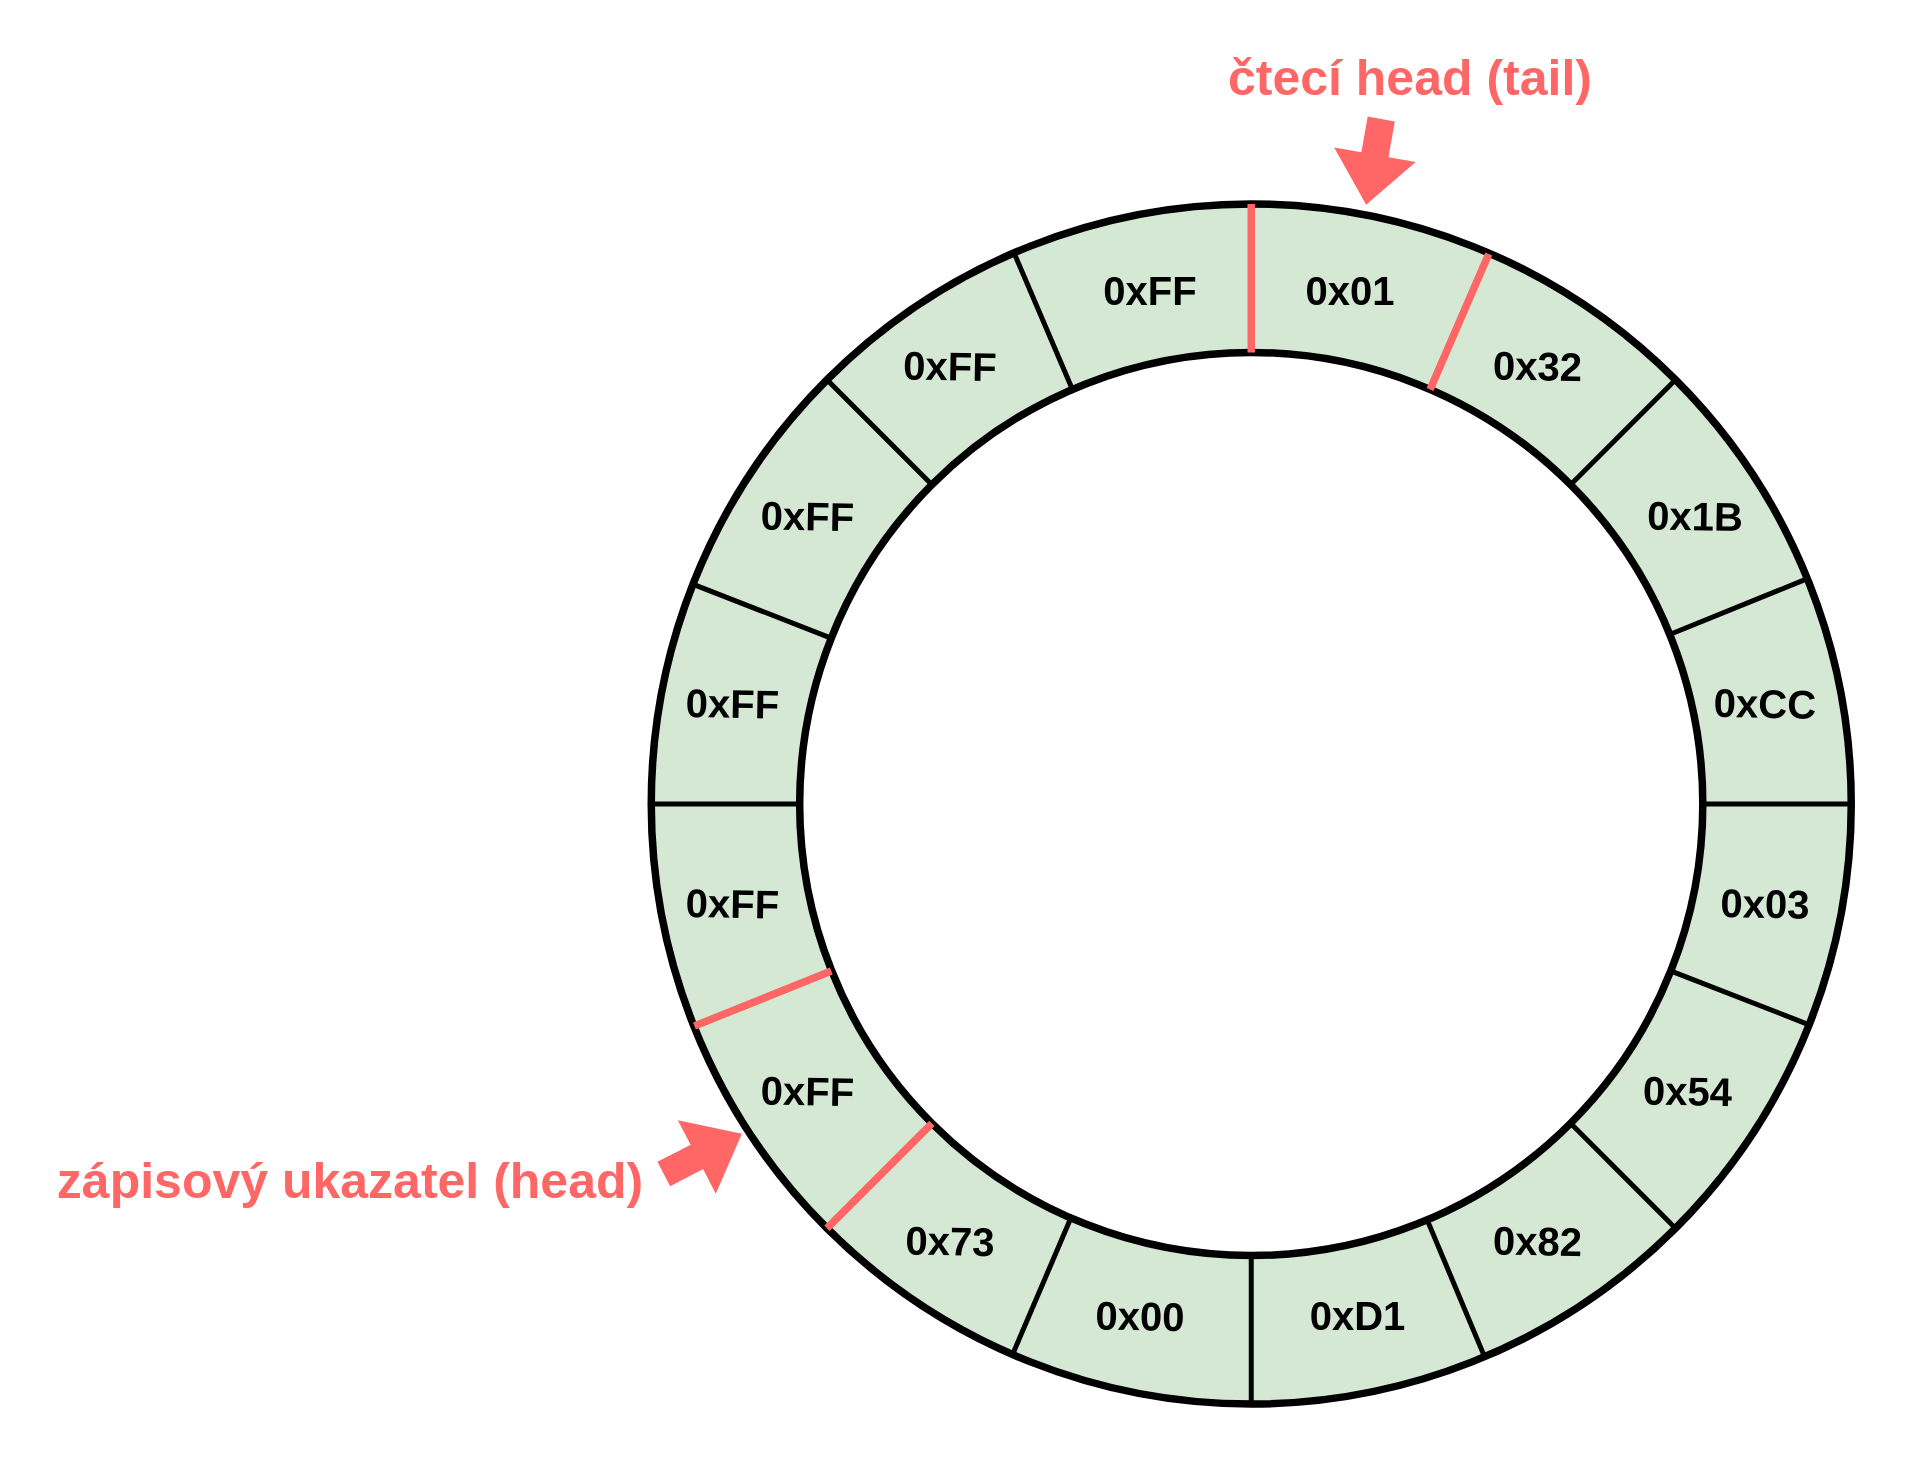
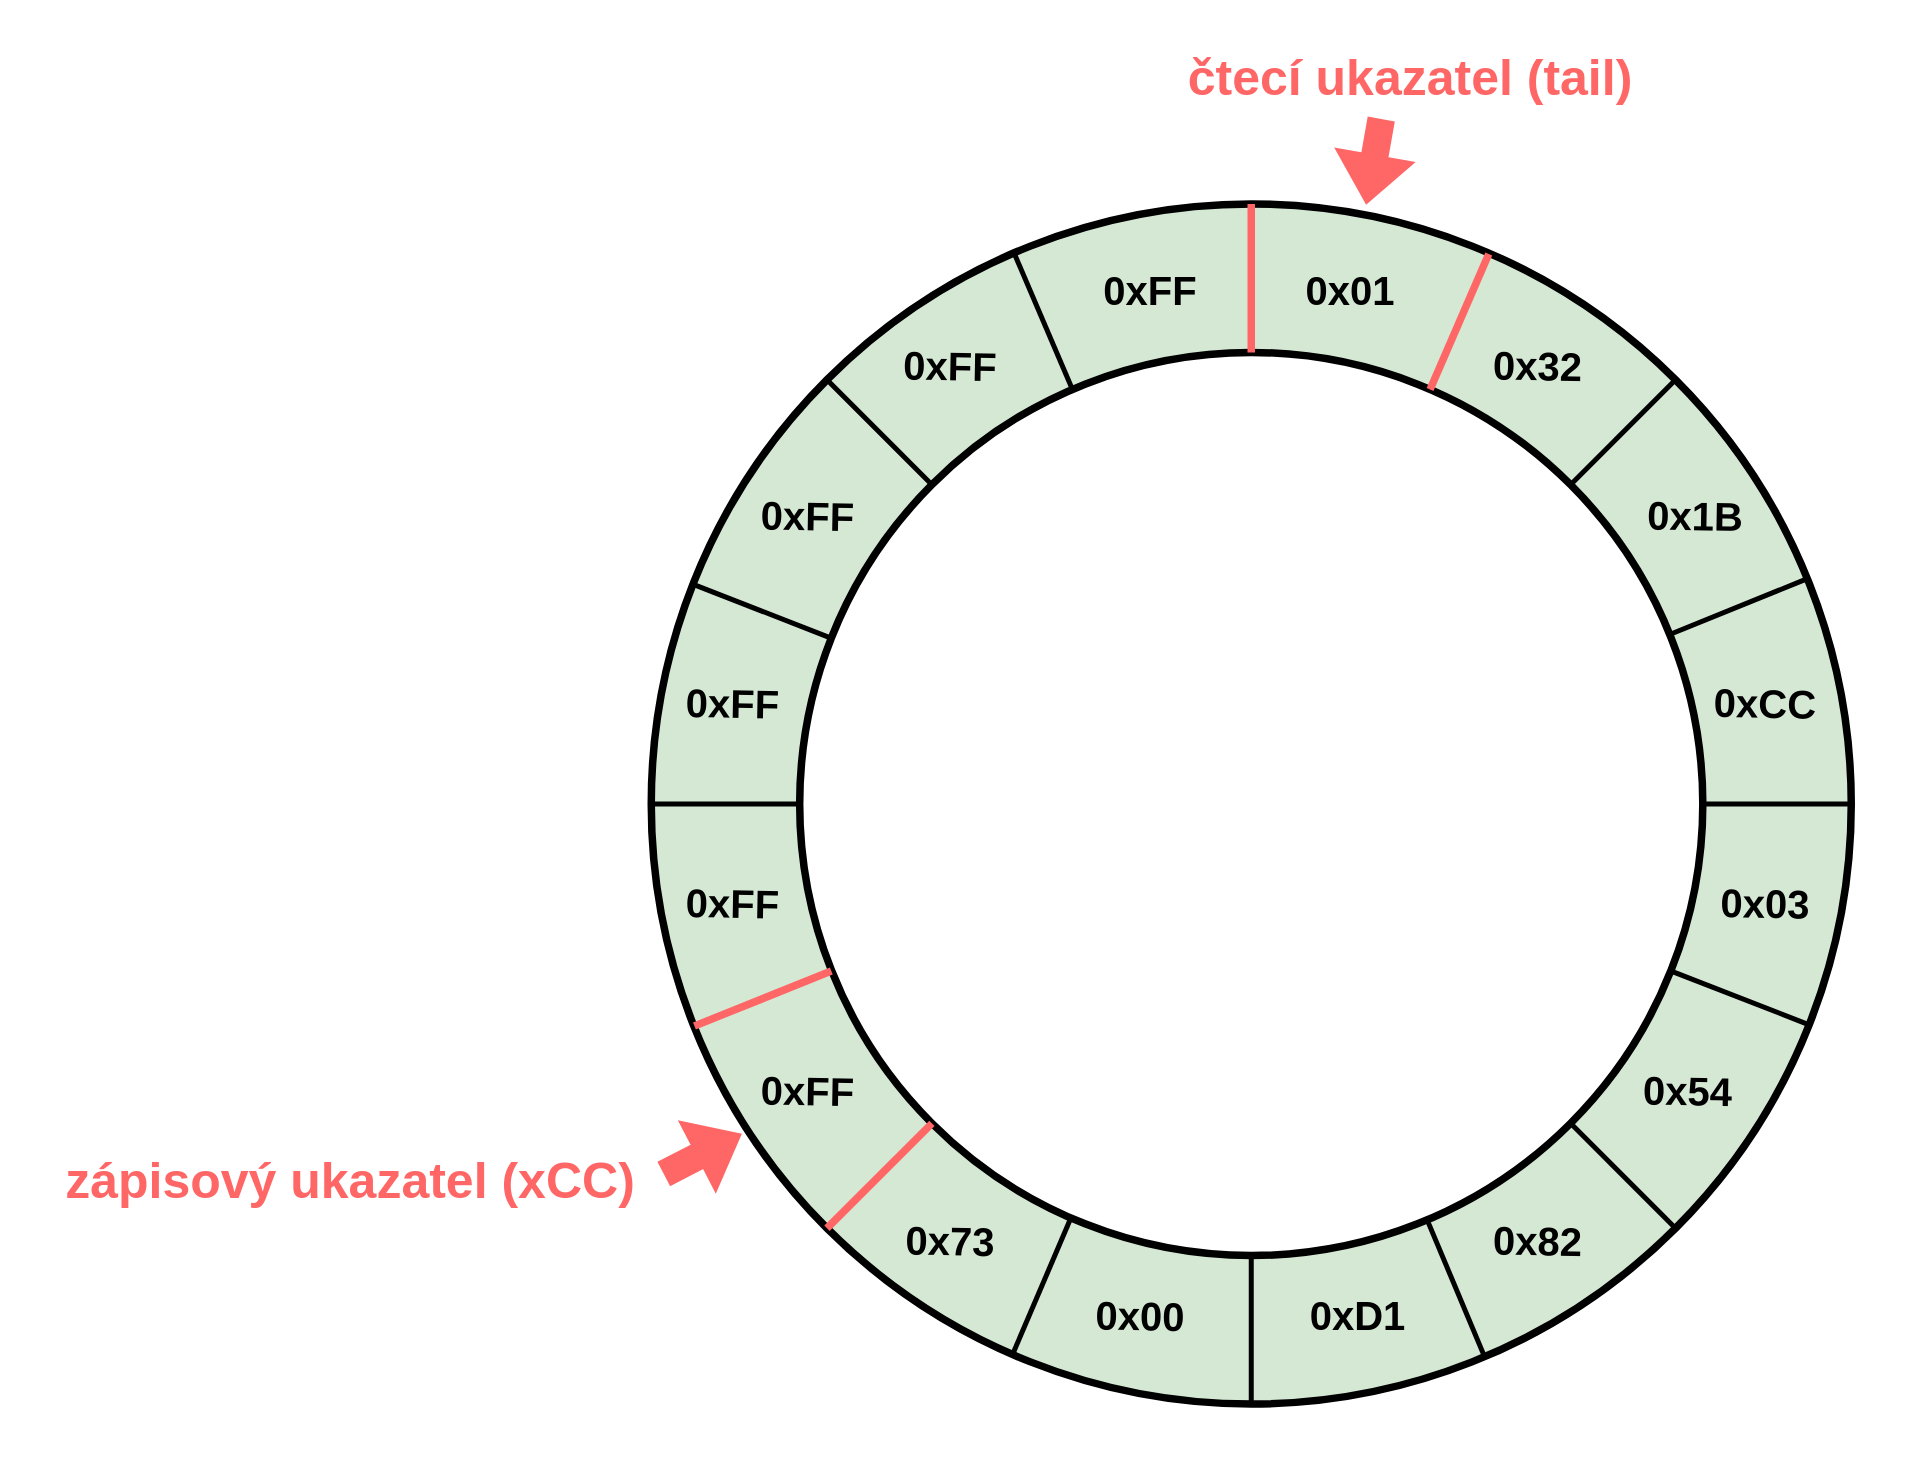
  <mxCell id="0" />
  <mxCell id="1" parent="0" />
  <mxCell id="2" value="" style="ellipse;whiteSpace=wrap;html=1;aspect=fixed;strokeWidth=3;fillColor=#d5e8d4;strokeColor=#000000;" parent="1" vertex="1"><mxGeometry x="260" y="81" width="480" height="480" as="geometry" /></mxCell>
  <mxCell id="3" value="" style="ellipse;whiteSpace=wrap;html=1;aspect=fixed;strokeWidth=3;" parent="1" vertex="1"><mxGeometry x="319.38" y="140.38" width="361.25" height="361.25" as="geometry" /></mxCell>
  <mxCell id="4" value="" style="endArrow=none;html=1;rounded=0;exitX=0.5;exitY=1;exitDx=0;exitDy=0;entryX=0.5;entryY=1;entryDx=0;entryDy=0;strokeWidth=2;" parent="1" source="2" target="3" edge="1"><mxGeometry width="50" height="50" relative="1" as="geometry"><mxPoint x="590" y="421" as="sourcePoint" /><mxPoint x="640" y="371" as="targetPoint" /></mxGeometry></mxCell>
  <mxCell id="5" value="" style="endArrow=none;html=1;rounded=0;entryX=0.5;entryY=0;entryDx=0;entryDy=0;exitX=0.5;exitY=0;exitDx=0;exitDy=0;strokeColor=#FF6666;strokeWidth=3;" parent="1" source="3" target="2" edge="1"><mxGeometry width="50" height="50" relative="1" as="geometry"><mxPoint x="570" y="431" as="sourcePoint" /><mxPoint x="620" y="381" as="targetPoint" /></mxGeometry></mxCell>
  <mxCell id="6" value="" style="endArrow=none;html=1;rounded=0;entryX=1;entryY=0.5;entryDx=0;entryDy=0;exitX=1;exitY=0.5;exitDx=0;exitDy=0;strokeWidth=2;" parent="1" source="3" target="2" edge="1"><mxGeometry width="50" height="50" relative="1" as="geometry"><mxPoint x="570" y="431" as="sourcePoint" /><mxPoint x="620" y="381" as="targetPoint" /></mxGeometry></mxCell>
  <mxCell id="7" value="" style="endArrow=none;html=1;rounded=0;exitX=0;exitY=0.5;exitDx=0;exitDy=0;entryX=0;entryY=0.5;entryDx=0;entryDy=0;strokeWidth=2;" parent="1" source="2" target="3" edge="1"><mxGeometry width="50" height="50" relative="1" as="geometry"><mxPoint x="570" y="431" as="sourcePoint" /><mxPoint x="620" y="381" as="targetPoint" /></mxGeometry></mxCell>
  <mxCell id="8" value="" style="endArrow=none;html=1;rounded=0;entryX=1;entryY=0;entryDx=0;entryDy=0;exitX=1;exitY=0;exitDx=0;exitDy=0;strokeWidth=2;" parent="1" source="3" target="2" edge="1"><mxGeometry width="50" height="50" relative="1" as="geometry"><mxPoint x="570" y="431" as="sourcePoint" /><mxPoint x="620" y="381" as="targetPoint" /></mxGeometry></mxCell>
  <mxCell id="9" value="" style="endArrow=none;html=1;rounded=0;exitX=0;exitY=1;exitDx=0;exitDy=0;entryX=0;entryY=1;entryDx=0;entryDy=0;strokeColor=#FF6666;strokeWidth=3;" parent="1" source="2" target="3" edge="1"><mxGeometry width="50" height="50" relative="1" as="geometry"><mxPoint x="570" y="431" as="sourcePoint" /><mxPoint x="620" y="381" as="targetPoint" /></mxGeometry></mxCell>
  <mxCell id="10" value="" style="endArrow=none;html=1;rounded=0;exitX=0;exitY=0;exitDx=0;exitDy=0;entryX=0;entryY=0;entryDx=0;entryDy=0;strokeWidth=2;" parent="1" source="2" target="3" edge="1"><mxGeometry width="50" height="50" relative="1" as="geometry"><mxPoint x="570" y="431" as="sourcePoint" /><mxPoint x="620" y="381" as="targetPoint" /></mxGeometry></mxCell>
  <mxCell id="11" value="" style="endArrow=none;html=1;rounded=0;exitX=1;exitY=1;exitDx=0;exitDy=0;entryX=1;entryY=1;entryDx=0;entryDy=0;strokeWidth=2;" parent="1" source="2" target="3" edge="1"><mxGeometry width="50" height="50" relative="1" as="geometry"><mxPoint x="570" y="431" as="sourcePoint" /><mxPoint x="620" y="381" as="targetPoint" /></mxGeometry></mxCell>
  <mxCell id="12" value="" style="endArrow=none;html=1;rounded=0;exitX=0.695;exitY=0.962;exitDx=0;exitDy=0;exitPerimeter=0;entryX=0.695;entryY=0.961;entryDx=0;entryDy=0;entryPerimeter=0;strokeWidth=2;" parent="1" source="2" target="3" edge="1"><mxGeometry width="50" height="50" relative="1" as="geometry"><mxPoint x="510" y="511" as="sourcePoint" /><mxPoint x="570" y="486" as="targetPoint" /></mxGeometry></mxCell>
  <mxCell id="13" value="" style="endArrow=none;html=1;rounded=0;entryX=0.302;entryY=0.04;entryDx=0;entryDy=0;entryPerimeter=0;exitX=0.302;exitY=0.041;exitDx=0;exitDy=0;exitPerimeter=0;strokeWidth=2;" parent="1" source="3" target="2" edge="1"><mxGeometry width="50" height="50" relative="1" as="geometry"><mxPoint x="370" y="161" as="sourcePoint" /><mxPoint x="420" y="111" as="targetPoint" /></mxGeometry></mxCell>
  <mxCell id="14" value="" style="endArrow=none;html=1;rounded=0;exitX=0.035;exitY=0.317;exitDx=0;exitDy=0;exitPerimeter=0;entryX=0.034;entryY=0.316;entryDx=0;entryDy=0;entryPerimeter=0;strokeWidth=2;" parent="1" source="2" target="3" edge="1"><mxGeometry width="50" height="50" relative="1" as="geometry"><mxPoint x="320" y="281" as="sourcePoint" /><mxPoint x="370" y="231" as="targetPoint" /></mxGeometry></mxCell>
  <mxCell id="15" value="" style="endArrow=none;html=1;rounded=0;exitX=0.965;exitY=0.685;exitDx=0;exitDy=0;exitPerimeter=0;entryX=0.965;entryY=0.684;entryDx=0;entryDy=0;entryPerimeter=0;strokeWidth=2;" parent="1" source="3" target="2" edge="1"><mxGeometry width="50" height="50" relative="1" as="geometry"><mxPoint x="660" y="421" as="sourcePoint" /><mxPoint x="710" y="371" as="targetPoint" /></mxGeometry></mxCell>
  <mxCell id="16" value="" style="endArrow=none;html=1;rounded=0;entryX=0.035;entryY=0.685;entryDx=0;entryDy=0;entryPerimeter=0;exitX=0.036;exitY=0.685;exitDx=0;exitDy=0;exitPerimeter=0;strokeColor=#FF6666;strokeWidth=3;" parent="1" source="2" target="3" edge="1"><mxGeometry width="50" height="50" relative="1" as="geometry"><mxPoint x="280" y="411" as="sourcePoint" /><mxPoint x="510" y="341" as="targetPoint" /></mxGeometry></mxCell>
  <mxCell id="17" value="" style="endArrow=none;html=1;rounded=0;entryX=0.964;entryY=0.312;entryDx=0;entryDy=0;entryPerimeter=0;exitX=0.964;exitY=0.312;exitDx=0;exitDy=0;exitPerimeter=0;strokeWidth=2;" parent="1" source="3" target="2" edge="1"><mxGeometry width="50" height="50" relative="1" as="geometry"><mxPoint x="680" y="271" as="sourcePoint" /><mxPoint x="720" y="231" as="targetPoint" /></mxGeometry></mxCell>
  <mxCell id="18" value="" style="endArrow=none;html=1;rounded=0;exitX=0.301;exitY=0.959;exitDx=0;exitDy=0;exitPerimeter=0;entryX=0.3;entryY=0.959;entryDx=0;entryDy=0;entryPerimeter=0;strokeWidth=2;" parent="1" source="2" target="3" edge="1"><mxGeometry width="50" height="50" relative="1" as="geometry"><mxPoint x="380" y="551" as="sourcePoint" /><mxPoint x="430" y="501" as="targetPoint" /></mxGeometry></mxCell>
  <mxCell id="19" value="" style="endArrow=none;html=1;rounded=0;exitX=0.698;exitY=0.041;exitDx=0;exitDy=0;exitPerimeter=0;strokeColor=#FF6666;strokeWidth=3;" parent="1" source="3" edge="1"><mxGeometry width="50" height="50" relative="1" as="geometry"><mxPoint x="570" y="151" as="sourcePoint" /><mxPoint x="595" y="101" as="targetPoint" /></mxGeometry></mxCell>
  <mxCell id="20" value="&lt;font style=&quot;font-size: 16px;&quot;&gt;&lt;b style=&quot;&quot;&gt;0x32&lt;/b&gt;&lt;/font&gt;" style="text;html=1;align=center;verticalAlign=middle;whiteSpace=wrap;rounded=0;rotation=1;" parent="1" vertex="1"><mxGeometry x="585" y="131" width="60" height="30" as="geometry" /></mxCell>
  <mxCell id="21" value="&lt;font style=&quot;font-size: 16px;&quot;&gt;&lt;b style=&quot;&quot;&gt;0x1B&lt;/b&gt;&lt;/font&gt;" style="text;html=1;align=center;verticalAlign=middle;whiteSpace=wrap;rounded=0;rotation=1;" parent="1" vertex="1"><mxGeometry x="648" y="191" width="60" height="30" as="geometry" /></mxCell>
  <mxCell id="22" value="&lt;font style=&quot;font-size: 16px;&quot;&gt;&lt;b style=&quot;&quot;&gt;0xCC&lt;/b&gt;&lt;/font&gt;" style="text;html=1;align=center;verticalAlign=middle;whiteSpace=wrap;rounded=0;rotation=1;" parent="1" vertex="1"><mxGeometry x="680.63" y="271.09" width="50" height="20" as="geometry" /></mxCell>
  <mxCell id="23" value="&lt;font style=&quot;font-size: 16px;&quot;&gt;&lt;b style=&quot;&quot;&gt;0x03&lt;/b&gt;&lt;/font&gt;" style="text;html=1;align=center;verticalAlign=middle;whiteSpace=wrap;rounded=0;rotation=1;" parent="1" vertex="1"><mxGeometry x="680.63" y="351" width="50" height="20" as="geometry" /></mxCell>
  <mxCell id="24" value="&lt;font style=&quot;font-size: 16px;&quot;&gt;&lt;b style=&quot;&quot;&gt;0x54&lt;/b&gt;&lt;/font&gt;" style="text;html=1;align=center;verticalAlign=middle;whiteSpace=wrap;rounded=0;rotation=1;" parent="1" vertex="1"><mxGeometry x="645" y="421" width="60" height="30" as="geometry" /></mxCell>
  <mxCell id="25" value="&lt;font style=&quot;font-size: 16px;&quot;&gt;&lt;b style=&quot;&quot;&gt;0x82&lt;/b&gt;&lt;/font&gt;" style="text;html=1;align=center;verticalAlign=middle;whiteSpace=wrap;rounded=0;rotation=1;" parent="1" vertex="1"><mxGeometry x="585" y="481" width="60" height="30" as="geometry" /></mxCell>
  <mxCell id="26" value="&lt;font style=&quot;font-size: 16px;&quot;&gt;&lt;b style=&quot;&quot;&gt;0xD1&lt;/b&gt;&lt;/font&gt;" style="text;html=1;align=center;verticalAlign=middle;whiteSpace=wrap;rounded=0;rotation=0;" parent="1" vertex="1"><mxGeometry x="513" y="511" width="60" height="30" as="geometry" /></mxCell>
  <mxCell id="27" value="&lt;font style=&quot;font-size: 16px;&quot;&gt;&lt;b style=&quot;&quot;&gt;0x00&lt;/b&gt;&lt;/font&gt;" style="text;html=1;align=center;verticalAlign=middle;whiteSpace=wrap;rounded=0;rotation=1;" parent="1" vertex="1"><mxGeometry x="426" y="511" width="60" height="30" as="geometry" /></mxCell>
  <mxCell id="28" value="&lt;font style=&quot;font-size: 16px;&quot;&gt;&lt;b style=&quot;&quot;&gt;0x73&lt;/b&gt;&lt;/font&gt;" style="text;html=1;align=center;verticalAlign=middle;whiteSpace=wrap;rounded=0;rotation=1;" parent="1" vertex="1"><mxGeometry x="350" y="481" width="60" height="30" as="geometry" /></mxCell>
  <mxCell id="29" value="&lt;font style=&quot;font-size: 16px;&quot;&gt;&lt;b style=&quot;&quot;&gt;0xFF&lt;/b&gt;&lt;/font&gt;" style="text;html=1;align=center;verticalAlign=middle;whiteSpace=wrap;rounded=0;rotation=1;" parent="1" vertex="1"><mxGeometry x="293" y="421" width="60" height="30" as="geometry" /></mxCell>
  <mxCell id="30" value="&lt;font style=&quot;font-size: 16px;&quot;&gt;&lt;b style=&quot;&quot;&gt;0xFF&lt;/b&gt;&lt;/font&gt;" style="text;html=1;align=center;verticalAlign=middle;whiteSpace=wrap;rounded=0;rotation=1;" parent="1" vertex="1"><mxGeometry x="263" y="346" width="60" height="30" as="geometry" /></mxCell>
  <mxCell id="31" value="&lt;font style=&quot;font-size: 16px;&quot;&gt;&lt;b style=&quot;&quot;&gt;0xFF&lt;/b&gt;&lt;/font&gt;" style="text;html=1;align=center;verticalAlign=middle;whiteSpace=wrap;rounded=0;rotation=1;" parent="1" vertex="1"><mxGeometry x="263" y="266.09" width="60" height="30" as="geometry" /></mxCell>
  <mxCell id="32" value="&lt;font style=&quot;font-size: 16px;&quot;&gt;&lt;b style=&quot;&quot;&gt;0xFF&lt;/b&gt;&lt;/font&gt;" style="text;html=1;align=center;verticalAlign=middle;whiteSpace=wrap;rounded=0;rotation=1;" parent="1" vertex="1"><mxGeometry x="293" y="191" width="60" height="30" as="geometry" /></mxCell>
  <mxCell id="33" value="&lt;font style=&quot;font-size: 16px;&quot;&gt;&lt;b style=&quot;&quot;&gt;0xFF&lt;/b&gt;&lt;/font&gt;" style="text;html=1;align=center;verticalAlign=middle;whiteSpace=wrap;rounded=0;rotation=1;" parent="1" vertex="1"><mxGeometry x="350" y="131" width="60" height="30" as="geometry" /></mxCell>
  <mxCell id="34" value="&lt;font style=&quot;font-size: 16px;&quot;&gt;&lt;b style=&quot;&quot;&gt;0xFF&lt;/b&gt;&lt;/font&gt;" style="text;html=1;align=center;verticalAlign=middle;whiteSpace=wrap;rounded=0;rotation=0;" parent="1" vertex="1"><mxGeometry x="430" y="101" width="60" height="30" as="geometry" /></mxCell>
  <mxCell id="35" value="&lt;font style=&quot;font-size: 16px;&quot;&gt;&lt;b style=&quot;&quot;&gt;0x01&lt;/b&gt;&lt;/font&gt;" style="text;html=1;align=center;verticalAlign=middle;whiteSpace=wrap;rounded=0;rotation=0;" parent="1" vertex="1"><mxGeometry x="510" y="101" width="60" height="30" as="geometry" /></mxCell>
  <mxCell id="36" value="" style="shape=flexArrow;endArrow=classic;html=1;rounded=0;strokeColor=#FF6666;fillColor=#FF6666;" parent="1" edge="1"><mxGeometry width="50" height="50" relative="1" as="geometry"><mxPoint x="552" y="47" as="sourcePoint" /><mxPoint x="546" y="81" as="targetPoint" /></mxGeometry></mxCell>
  <mxCell id="37" value="" style="shape=flexArrow;endArrow=classic;html=1;rounded=0;strokeColor=#FF6666;fillColor=#FF6666;" parent="1" edge="1"><mxGeometry width="50" height="50" relative="1" as="geometry"><mxPoint x="265" y="469" as="sourcePoint" /><mxPoint x="296" y="453" as="targetPoint" /></mxGeometry></mxCell>
- <mxCell id="38" value="&lt;b&gt;&lt;font style=&quot;color: rgb(255, 102, 102); font-size: 20px;&quot;&gt;čtecí head (tail)&lt;/font&gt;&lt;/b&gt;" style="text;html=1;align=center;verticalAlign=middle;whiteSpace=wrap;rounded=0;" parent="1" vertex="1"><mxGeometry x="444" y="20" width="240" height="20" as="geometry" /></mxCell>
- <mxCell id="39" value="&lt;b&gt;&lt;font style=&quot;color: rgb(255, 102, 102); font-size: 20px;&quot;&gt;zápisový ukazatel (head)&lt;/font&gt;&lt;/b&gt;" style="text;html=1;align=center;verticalAlign=middle;whiteSpace=wrap;rounded=0;" parent="1" vertex="1"><mxGeometry x="20" y="461" width="240" height="20" as="geometry" /></mxCell>
+ <mxCell id="38" value="&lt;b&gt;&lt;font style=&quot;color: rgb(255, 102, 102); font-size: 20px;&quot;&gt;čtecí ukazatel (tail)&lt;/font&gt;&lt;/b&gt;" style="text;html=1;align=center;verticalAlign=middle;whiteSpace=wrap;rounded=0;" parent="1" vertex="1"><mxGeometry x="444" y="20" width="240" height="20" as="geometry" /></mxCell>
+ <mxCell id="39" value="&lt;b&gt;&lt;font style=&quot;color: rgb(255, 102, 102); font-size: 20px;&quot;&gt;zápisový ukazatel (xCC)&lt;/font&gt;&lt;/b&gt;" style="text;html=1;align=center;verticalAlign=middle;whiteSpace=wrap;rounded=0;" parent="1" vertex="1"><mxGeometry x="20" y="461" width="240" height="20" as="geometry" /></mxCell>
